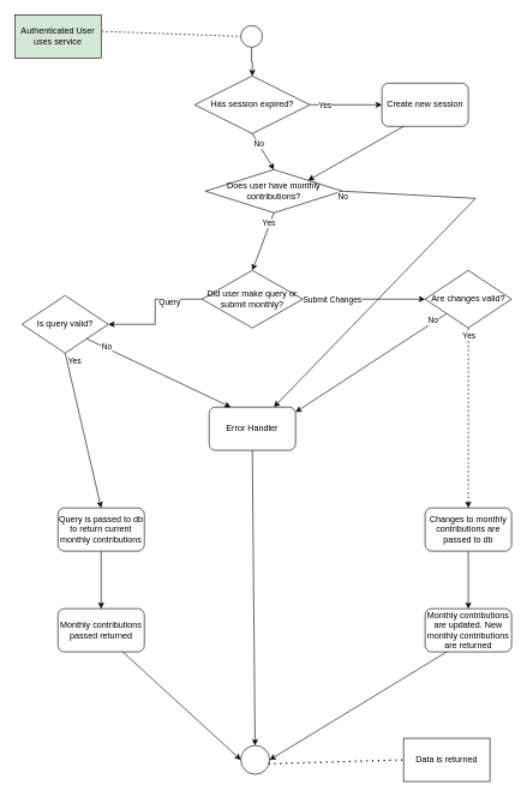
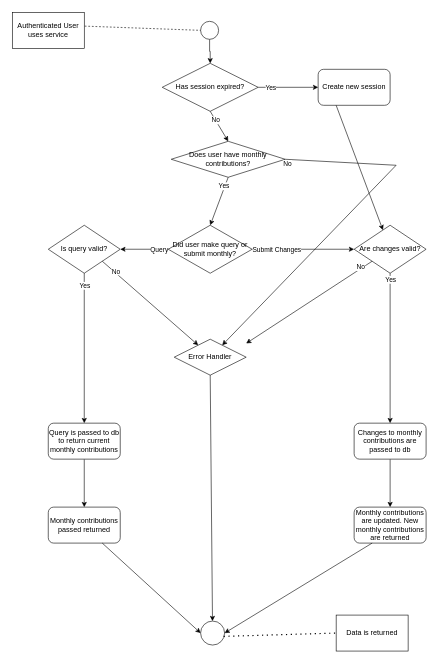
  <mxCell id="0" />
  <mxCell id="1" parent="0" />
  <mxCell id="2" value="" style="edgeStyle=orthogonalEdgeStyle;rounded=0;orthogonalLoop=1;jettySize=auto;html=1;" parent="1" source="3" target="21" edge="1"><mxGeometry relative="1" as="geometry"><mxPoint x="500" y="175" as="targetPoint" /></mxGeometry></mxCell>
  <mxCell id="3" value="" style="ellipse;whiteSpace=wrap;html=1;aspect=fixed;" parent="1" vertex="1"><mxGeometry x="334" y="35" width="30" height="30" as="geometry" /></mxCell>
  <mxCell id="4" value="" style="edgeStyle=orthogonalEdgeStyle;rounded=0;orthogonalLoop=1;jettySize=auto;html=1;" parent="1" source="8" target="18" edge="1"><mxGeometry relative="1" as="geometry"><mxPoint x="220" y="315" as="targetPoint" /></mxGeometry></mxCell>
  <mxCell id="5" value="Query" style="edgeLabel;html=1;align=center;verticalAlign=middle;resizable=0;points=[];" parent="4" vertex="1" connectable="0"><mxGeometry x="-0.156" y="1" relative="1" as="geometry"><mxPoint x="18" y="-1" as="offset" /></mxGeometry></mxCell>
  <mxCell id="6" value="" style="edgeStyle=orthogonalEdgeStyle;rounded=0;orthogonalLoop=1;jettySize=auto;html=1;entryX=0;entryY=0.5;entryDx=0;entryDy=0;" parent="1" source="8" target="37" edge="1"><mxGeometry relative="1" as="geometry"><mxPoint x="540" y="445" as="targetPoint" /></mxGeometry></mxCell>
  <mxCell id="7" value="Submit Changes" style="edgeLabel;html=1;align=center;verticalAlign=middle;resizable=0;points=[];" parent="6" vertex="1" connectable="0"><mxGeometry x="-0.2" relative="1" as="geometry"><mxPoint x="-28" as="offset" /></mxGeometry></mxCell>
  <mxCell id="8" value="Did user make query or submit monthly?" style="rhombus;whiteSpace=wrap;html=1;" parent="1" vertex="1"><mxGeometry x="280" y="375" width="140" height="80" as="geometry" /></mxCell>
  <mxCell id="9" value="" style="edgeStyle=orthogonalEdgeStyle;rounded=0;orthogonalLoop=1;jettySize=auto;html=1;" parent="1" source="10" target="11" edge="1"><mxGeometry relative="1" as="geometry" /></mxCell>
  <mxCell id="10" value="Query is passed to db to return current monthly contributions" style="rounded=1;whiteSpace=wrap;html=1;" parent="1" vertex="1"><mxGeometry x="80" y="705" width="120" height="60" as="geometry" /></mxCell>
  <mxCell id="11" value="Monthly contributions passed returned" style="whiteSpace=wrap;html=1;rounded=1;" parent="1" vertex="1"><mxGeometry x="80" y="845" width="120" height="60" as="geometry" /></mxCell>
  <mxCell id="12" value="" style="ellipse;whiteSpace=wrap;html=1;aspect=fixed;" parent="1" vertex="1"><mxGeometry x="334" y="1035" width="40" height="40" as="geometry" /></mxCell>
  <mxCell id="13" value="" style="endArrow=classic;html=1;rounded=0;exitX=0.75;exitY=1;exitDx=0;exitDy=0;entryX=0;entryY=0.5;entryDx=0;entryDy=0;" parent="1" source="11" target="12" edge="1"><mxGeometry width="50" height="50" relative="1" as="geometry"><mxPoint x="340" y="605" as="sourcePoint" /><mxPoint x="390" y="555" as="targetPoint" /></mxGeometry></mxCell>
  <mxCell id="14" value="" style="edgeStyle=orthogonalEdgeStyle;rounded=0;orthogonalLoop=1;jettySize=auto;html=1;" parent="1" source="15" target="16" edge="1"><mxGeometry relative="1" as="geometry" /></mxCell>
  <mxCell id="15" value="Changes to monthly contributions are passed to db" style="rounded=1;whiteSpace=wrap;html=1;" parent="1" vertex="1"><mxGeometry x="590" y="705" width="120" height="60" as="geometry" /></mxCell>
  <mxCell id="16" value="Monthly contributions are updated. New monthly contributions are returned" style="whiteSpace=wrap;html=1;rounded=1;" parent="1" vertex="1"><mxGeometry x="590" y="845" width="120" height="60" as="geometry" /></mxCell>
  <mxCell id="17" value="" style="endArrow=classic;html=1;rounded=0;exitX=0.25;exitY=1;exitDx=0;exitDy=0;entryX=1;entryY=0.5;entryDx=0;entryDy=0;" parent="1" source="16" target="12" edge="1"><mxGeometry width="50" height="50" relative="1" as="geometry"><mxPoint x="340" y="605" as="sourcePoint" /><mxPoint x="390" y="555" as="targetPoint" /></mxGeometry></mxCell>
- <mxCell id="18" value="Is query valid?" style="rhombus;whiteSpace=wrap;html=1;" parent="1" vertex="1"><mxGeometry x="30" y="410" width="120" height="80" as="geometry" /></mxCell>
+ <mxCell id="18" value="Is query valid?" style="rhombus;whiteSpace=wrap;html=1;" parent="1" vertex="1"><mxGeometry x="80" y="375" width="120" height="80" as="geometry" /></mxCell>
  <mxCell id="19" value="" style="edgeStyle=orthogonalEdgeStyle;rounded=0;orthogonalLoop=1;jettySize=auto;html=1;" parent="1" source="21" target="24" edge="1"><mxGeometry relative="1" as="geometry" /></mxCell>
  <mxCell id="20" value="Yes" style="edgeLabel;html=1;align=center;verticalAlign=middle;resizable=0;points=[];" parent="19" vertex="1" connectable="0"><mxGeometry x="-0.26" y="5" relative="1" as="geometry"><mxPoint x="-17" y="5" as="offset" /></mxGeometry></mxCell>
  <mxCell id="21" value="Has session expired?" style="rhombus;whiteSpace=wrap;html=1;" parent="1" vertex="1"><mxGeometry x="270" y="105" width="160" height="80" as="geometry" /></mxCell>
  <mxCell id="22" value="" style="endArrow=classic;html=1;rounded=0;exitX=0.5;exitY=1;exitDx=0;exitDy=0;entryX=0.5;entryY=0;entryDx=0;entryDy=0;" parent="1" source="21" target="30" edge="1"><mxGeometry width="50" height="50" relative="1" as="geometry"><mxPoint x="290" y="235" as="sourcePoint" /><mxPoint x="400" y="225" as="targetPoint" /></mxGeometry></mxCell>
  <mxCell id="23" value="No" style="edgeLabel;html=1;align=center;verticalAlign=middle;resizable=0;points=[];" parent="22" vertex="1" connectable="0"><mxGeometry x="-0.4" relative="1" as="geometry"><mxPoint as="offset" /></mxGeometry></mxCell>
  <mxCell id="24" value="Create new session" style="rounded=1;whiteSpace=wrap;html=1;" parent="1" vertex="1"><mxGeometry x="530" y="115" width="120" height="60" as="geometry" /></mxCell>
- <mxCell id="25" value="" style="endArrow=classic;html=1;rounded=0;exitX=0.25;exitY=1;exitDx=0;exitDy=0;entryX=1;entryY=0;entryDx=0;entryDy=0;" parent="1" source="24" target="30" edge="1"><mxGeometry width="50" height="50" relative="1" as="geometry"><mxPoint x="120" y="225" as="sourcePoint" /><mxPoint x="400" y="365" as="targetPoint" /></mxGeometry></mxCell>
- <mxCell id="26" value="Error Handler" style="rounded=1;whiteSpace=wrap;html=1;" parent="1" vertex="1"><mxGeometry x="290" y="565" width="120" height="60" as="geometry" /></mxCell>
+ <mxCell id="25" value="" style="endArrow=classic;html=1;rounded=0;exitX=0.25;exitY=1;exitDx=0;exitDy=0;" parent="1" source="24" target="37" edge="1"><mxGeometry width="50" height="50" relative="1" as="geometry"><mxPoint x="120" y="225" as="sourcePoint" /><mxPoint x="400" y="365" as="targetPoint" /></mxGeometry></mxCell>
+ <mxCell id="26" value="Error Handler" style="rhombus;whiteSpace=wrap;html=1;" parent="1" vertex="1"><mxGeometry x="290" y="565" width="120" height="60" as="geometry" /></mxCell>
  <mxCell id="27" value="" style="endArrow=classic;html=1;rounded=0;exitX=1;exitY=1;exitDx=0;exitDy=0;entryX=0.25;entryY=0;entryDx=0;entryDy=0;" parent="1" source="18" target="26" edge="1"><mxGeometry width="50" height="50" relative="1" as="geometry"><mxPoint x="280" y="695" as="sourcePoint" /><mxPoint x="330" y="645" as="targetPoint" /></mxGeometry></mxCell>
  <mxCell id="28" value="No" style="edgeLabel;html=1;align=center;verticalAlign=middle;resizable=0;points=[];" parent="27" vertex="1" connectable="0"><mxGeometry x="-0.735" y="2" relative="1" as="geometry"><mxPoint as="offset" /></mxGeometry></mxCell>
  <mxCell id="29" value="" style="endArrow=classic;html=1;rounded=0;exitX=0.5;exitY=1;exitDx=0;exitDy=0;" parent="1" source="26" target="12" edge="1"><mxGeometry width="50" height="50" relative="1" as="geometry"><mxPoint x="280" y="605" as="sourcePoint" /><mxPoint x="330" y="555" as="targetPoint" /></mxGeometry></mxCell>
  <mxCell id="30" value="Does user have monthly contributions?" style="rhombus;whiteSpace=wrap;html=1;" parent="1" vertex="1"><mxGeometry x="285" y="235" width="190" height="60" as="geometry" /></mxCell>
  <mxCell id="31" value="" style="endArrow=classic;html=1;rounded=0;exitX=0.5;exitY=1;exitDx=0;exitDy=0;entryX=0.5;entryY=0;entryDx=0;entryDy=0;" parent="1" source="18" target="10" edge="1"><mxGeometry width="50" height="50" relative="1" as="geometry"><mxPoint x="280" y="725" as="sourcePoint" /><mxPoint x="120" y="525" as="targetPoint" /></mxGeometry></mxCell>
  <mxCell id="32" value="Yes" style="edgeLabel;html=1;align=center;verticalAlign=middle;resizable=0;points=[];" parent="31" vertex="1" connectable="0"><mxGeometry x="-0.508" y="2" relative="1" as="geometry"><mxPoint x="-2" y="-42" as="offset" /></mxGeometry></mxCell>
  <mxCell id="33" value="" style="endArrow=classic;html=1;rounded=0;exitX=1;exitY=0.5;exitDx=0;exitDy=0;entryX=0.75;entryY=0;entryDx=0;entryDy=0;" parent="1" source="30" target="26" edge="1"><mxGeometry width="50" height="50" relative="1" as="geometry"><mxPoint x="280" y="725" as="sourcePoint" /><mxPoint x="630" y="285" as="targetPoint" /><Array as="points"><mxPoint x="660" y="275" /></Array></mxGeometry></mxCell>
  <mxCell id="34" value="No" style="edgeLabel;html=1;align=center;verticalAlign=middle;resizable=0;points=[];" parent="33" vertex="1" connectable="0"><mxGeometry x="-0.529" y="2" relative="1" as="geometry"><mxPoint x="-138" y="2" as="offset" /></mxGeometry></mxCell>
  <mxCell id="35" value="" style="endArrow=classic;html=1;rounded=0;exitX=0.5;exitY=1;exitDx=0;exitDy=0;entryX=0.5;entryY=0;entryDx=0;entryDy=0;" parent="1" source="30" target="8" edge="1"><mxGeometry width="50" height="50" relative="1" as="geometry"><mxPoint x="280" y="635" as="sourcePoint" /><mxPoint x="260" y="375" as="targetPoint" /></mxGeometry></mxCell>
  <mxCell id="36" value="Yes" style="edgeLabel;html=1;align=center;verticalAlign=middle;resizable=0;points=[];" parent="35" vertex="1" connectable="0"><mxGeometry x="-0.48" y="-1" relative="1" as="geometry"><mxPoint x="1" y="-6" as="offset" /></mxGeometry></mxCell>
  <mxCell id="37" value="Are changes valid?" style="rhombus;whiteSpace=wrap;html=1;" parent="1" vertex="1"><mxGeometry x="590" y="375" width="120" height="80" as="geometry" /></mxCell>
  <mxCell id="38" value="" style="endArrow=classic;html=1;rounded=0;exitX=0;exitY=1;exitDx=0;exitDy=0;entryX=1;entryY=0.117;entryDx=0;entryDy=0;entryPerimeter=0;" parent="1" source="37" target="26" edge="1"><mxGeometry width="50" height="50" relative="1" as="geometry"><mxPoint x="280" y="725" as="sourcePoint" /><mxPoint x="330" y="675" as="targetPoint" /></mxGeometry></mxCell>
  <mxCell id="39" value="No" style="edgeLabel;html=1;align=center;verticalAlign=middle;resizable=0;points=[];" parent="38" vertex="1" connectable="0"><mxGeometry x="-0.146" y="3" relative="1" as="geometry"><mxPoint x="68" y="-51" as="offset" /></mxGeometry></mxCell>
- <mxCell id="40" value="" style="endArrow=classic;html=1;rounded=0;entryX=0.5;entryY=0;entryDx=0;entryDy=0;exitX=0.5;exitY=1;exitDx=0;exitDy=0;dashed=1;" parent="1" source="37" target="15" edge="1"><mxGeometry width="50" height="50" relative="1" as="geometry"><mxPoint x="610" y="585" as="sourcePoint" /><mxPoint x="660" y="535" as="targetPoint" /></mxGeometry></mxCell>
+ <mxCell id="40" value="" style="endArrow=classic;html=1;rounded=0;entryX=0.5;entryY=0;entryDx=0;entryDy=0;exitX=0.5;exitY=1;exitDx=0;exitDy=0;" parent="1" source="37" target="15" edge="1"><mxGeometry width="50" height="50" relative="1" as="geometry"><mxPoint x="610" y="585" as="sourcePoint" /><mxPoint x="660" y="535" as="targetPoint" /></mxGeometry></mxCell>
  <mxCell id="41" value="Yes" style="edgeLabel;html=1;align=center;verticalAlign=middle;resizable=0;points=[];" parent="40" vertex="1" connectable="0"><mxGeometry x="-0.744" y="4" relative="1" as="geometry"><mxPoint x="-4" y="-22" as="offset" /></mxGeometry></mxCell>
- <mxCell id="42" value="Authenticated User uses service" style="rounded=0;whiteSpace=wrap;html=1;fillColor=#d5e8d4;" vertex="1" parent="1"><mxGeometry x="20" y="20" width="120" height="60" as="geometry" /></mxCell>
+ <mxCell id="42" value="Authenticated User uses service" style="rounded=0;whiteSpace=wrap;html=1;" vertex="1" parent="1"><mxGeometry x="20" y="20" width="120" height="60" as="geometry" /></mxCell>
  <mxCell id="43" value="" style="endArrow=none;dashed=1;html=1;rounded=0;exitX=1.006;exitY=0.383;exitDx=0;exitDy=0;exitPerimeter=0;entryX=0;entryY=0.5;entryDx=0;entryDy=0;" edge="1" parent="1" source="42" target="3"><mxGeometry width="50" height="50" relative="1" as="geometry"><mxPoint x="340" y="175" as="sourcePoint" /><mxPoint x="390" y="125" as="targetPoint" /></mxGeometry></mxCell>
  <mxCell id="44" value="Data is returned" style="rounded=0;whiteSpace=wrap;html=1;" vertex="1" parent="1"><mxGeometry x="560" y="1025" width="120" height="60" as="geometry" /></mxCell>
  <mxCell id="45" value="" style="endArrow=none;dashed=1;html=1;dashPattern=1 3;strokeWidth=2;rounded=0;entryX=0;entryY=0.5;entryDx=0;entryDy=0;exitX=0.959;exitY=0.638;exitDx=0;exitDy=0;exitPerimeter=0;" edge="1" parent="1" source="12" target="44"><mxGeometry width="50" height="50" relative="1" as="geometry"><mxPoint x="340" y="835" as="sourcePoint" /><mxPoint x="390" y="785" as="targetPoint" /></mxGeometry></mxCell>
